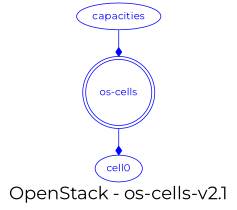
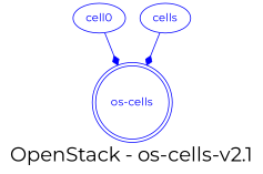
  digraph {
    fontname=Montserrat
    fontsize=24
    label="OpenStack - os-cells-v2.1"
    splines=true
    node [color=blue fontcolor=blue fontname=Montserrat shape=ellipse]
    edge [arrowhead=diamond arrowtail=none color=blue fontcolor=blue fontname=Montserrat]
    "os-cells" [shape=doublecircle]
    n2 [label=cell0]
-   capacities
-   "os-cells" -> n2
+   capacities [label=cells]
+   n2 -> "os-cells"
    capacities -> "os-cells"
  }
